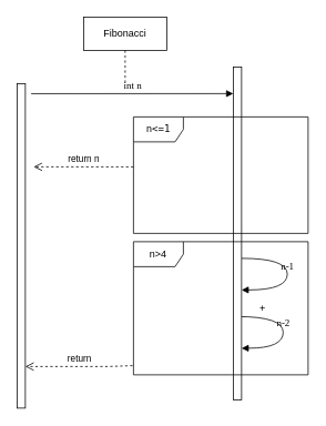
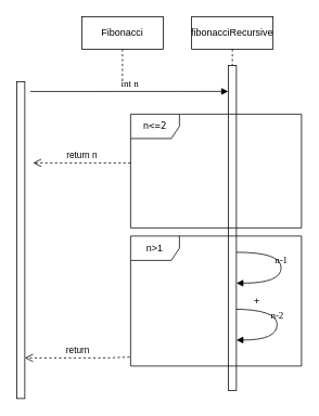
  <mxCell id="0" />
  <mxCell id="1" parent="0" />
  <mxCell id="2" value="int n" style="html=1;verticalAlign=bottom;endArrow=block;labelBackgroundColor=none;fontFamily=Verdana;fontSize=12;edgeStyle=elbowEdgeStyle;elbow=vertical;exitX=1.7;exitY=0.031;exitDx=0;exitDy=0;exitPerimeter=0;" parent="1" source="6" target="8" edge="1"><mxGeometry relative="1" as="geometry"><mxPoint x="30" y="110" as="sourcePoint" /><mxPoint x="150" y="110" as="targetPoint" /></mxGeometry></mxCell>
  <mxCell id="3" value="n-1" style="html=1;verticalAlign=bottom;endArrow=block;labelBackgroundColor=none;fontFamily=Verdana;fontSize=12;elbow=vertical;edgeStyle=orthogonalEdgeStyle;curved=1;exitX=1.038;exitY=0.345;exitPerimeter=0;" parent="1" edge="1" target="8"><mxGeometry relative="1" as="geometry"><mxPoint x="290" y="310" as="sourcePoint" /><mxPoint x="295" y="348" as="targetPoint" /><Array as="points"><mxPoint x="345" y="310" /><mxPoint x="345" y="348" /></Array></mxGeometry></mxCell>
  <mxCell id="4" value="n-2" style="html=1;verticalAlign=bottom;endArrow=block;labelBackgroundColor=none;fontFamily=Verdana;fontSize=12;elbow=vertical;edgeStyle=orthogonalEdgeStyle;curved=1;entryX=1;entryY=0.286;entryPerimeter=0;exitX=1.038;exitY=0.345;exitPerimeter=0;" parent="1" edge="1"><mxGeometry relative="1" as="geometry"><mxPoint x="285" y="380" as="sourcePoint" /><mxPoint x="290" y="418" as="targetPoint" /><Array as="points"><mxPoint x="340" y="380" /><mxPoint x="340" y="418" /></Array></mxGeometry></mxCell>
  <mxCell id="5" value="+" style="text;html=1;align=center;verticalAlign=middle;resizable=0;points=[];autosize=1;strokeColor=none;fillColor=none;" parent="1" vertex="1"><mxGeometry x="300" y="355" width="30" height="30" as="geometry" /></mxCell>
  <mxCell id="6" value="" style="html=1;points=[[0,0,0,0,5],[0,1,0,0,-5],[1,0,0,0,5],[1,1,0,0,-5]];perimeter=orthogonalPerimeter;outlineConnect=0;targetShapes=umlLifeline;portConstraint=eastwest;newEdgeStyle={&quot;curved&quot;:0,&quot;rounded&quot;:0};" vertex="1" parent="1"><mxGeometry x="20" y="100" width="10" height="390" as="geometry" /></mxCell>
  <mxCell id="7" value="Fibonacci" style="shape=umlLifeline;perimeter=lifelinePerimeter;whiteSpace=wrap;html=1;container=1;dropTarget=0;collapsible=0;recursiveResize=0;outlineConnect=0;portConstraint=eastwest;newEdgeStyle={&quot;curved&quot;:0,&quot;rounded&quot;:0};" vertex="1" parent="1"><mxGeometry x="100" y="20" width="100" height="80" as="geometry" /></mxCell>
  <mxCell id="8" value="" style="html=1;points=[[0,0,0,0,5],[0,1,0,0,-5],[1,0,0,0,5],[1,1,0,0,-5]];perimeter=orthogonalPerimeter;outlineConnect=0;targetShapes=umlLifeline;portConstraint=eastwest;newEdgeStyle={&quot;curved&quot;:0,&quot;rounded&quot;:0};" vertex="1" parent="1"><mxGeometry x="280" y="80" width="10" height="400" as="geometry" /></mxCell>
- <mxCell id="9" value="&lt;div style=&quot;background-color: rgb(255, 255, 255); color: rgb(8, 8, 8); font-family: &amp;quot;JetBrains Mono&amp;quot;, monospace;&quot;&gt;&lt;div style=&quot;background-color: rgb(255, 255, 255); color: rgb(8, 8, 8); font-family: &amp;quot;JetBrains Mono&amp;quot;, monospace;&quot;&gt;n&amp;lt;=1&lt;br&gt;&lt;/div&gt;&lt;/div&gt;" style="shape=umlFrame;whiteSpace=wrap;html=1;pointerEvents=0;" vertex="1" parent="1"><mxGeometry x="160" y="140" width="210" height="140" as="geometry" /></mxCell>
+ <mxCell id="9" value="&lt;div style=&quot;background-color: rgb(255, 255, 255); color: rgb(8, 8, 8); font-family: &amp;quot;JetBrains Mono&amp;quot;, monospace;&quot;&gt;&lt;div style=&quot;background-color: rgb(255, 255, 255); color: rgb(8, 8, 8); font-family: &amp;quot;JetBrains Mono&amp;quot;, monospace;&quot;&gt;n&amp;lt;=2&lt;br&gt;&lt;/div&gt;&lt;/div&gt;" style="shape=umlFrame;whiteSpace=wrap;html=1;pointerEvents=0;" vertex="1" parent="1"><mxGeometry x="160" y="140" width="210" height="140" as="geometry" /></mxCell>
  <mxCell id="10" value="&lt;div&gt;return n&lt;/div&gt;" style="html=1;verticalAlign=bottom;endArrow=open;dashed=1;endSize=8;curved=0;rounded=0;exitX=0;exitY=0.429;exitDx=0;exitDy=0;exitPerimeter=0;" edge="1" parent="1" source="9"><mxGeometry relative="1" as="geometry"><mxPoint x="440" y="260" as="sourcePoint" /><mxPoint x="40" y="200" as="targetPoint" /></mxGeometry></mxCell>
  <mxCell id="11" value="return" style="html=1;verticalAlign=bottom;endArrow=open;dashed=1;endSize=8;curved=0;rounded=0;exitX=-0.005;exitY=0.931;exitDx=0;exitDy=0;exitPerimeter=0;" edge="1" parent="1" source="13" target="6"><mxGeometry relative="1" as="geometry"><mxPoint x="440" y="270" as="sourcePoint" /><mxPoint x="40" y="440" as="targetPoint" /><Array as="points"><mxPoint x="130" y="440" /></Array></mxGeometry></mxCell>
- <mxCell id="13" value="n&amp;gt;4" style="shape=umlFrame;whiteSpace=wrap;html=1;pointerEvents=0;" vertex="1" parent="1"><mxGeometry x="160" y="290" width="210" height="160" as="geometry" /></mxCell>
+ <mxCell id="12" value="&lt;div&gt;fibonacciRecursive&lt;/div&gt;" style="shape=umlLifeline;perimeter=lifelinePerimeter;whiteSpace=wrap;html=1;container=1;dropTarget=0;collapsible=0;recursiveResize=0;outlineConnect=0;portConstraint=eastwest;newEdgeStyle={&quot;curved&quot;:0,&quot;rounded&quot;:0};" vertex="1" parent="1"><mxGeometry x="235" y="20" width="100" height="60" as="geometry" /></mxCell>
+ <mxCell id="13" value="n&amp;gt;1" style="shape=umlFrame;whiteSpace=wrap;html=1;pointerEvents=0;" vertex="1" parent="1"><mxGeometry x="160" y="290" width="210" height="160" as="geometry" /></mxCell>
